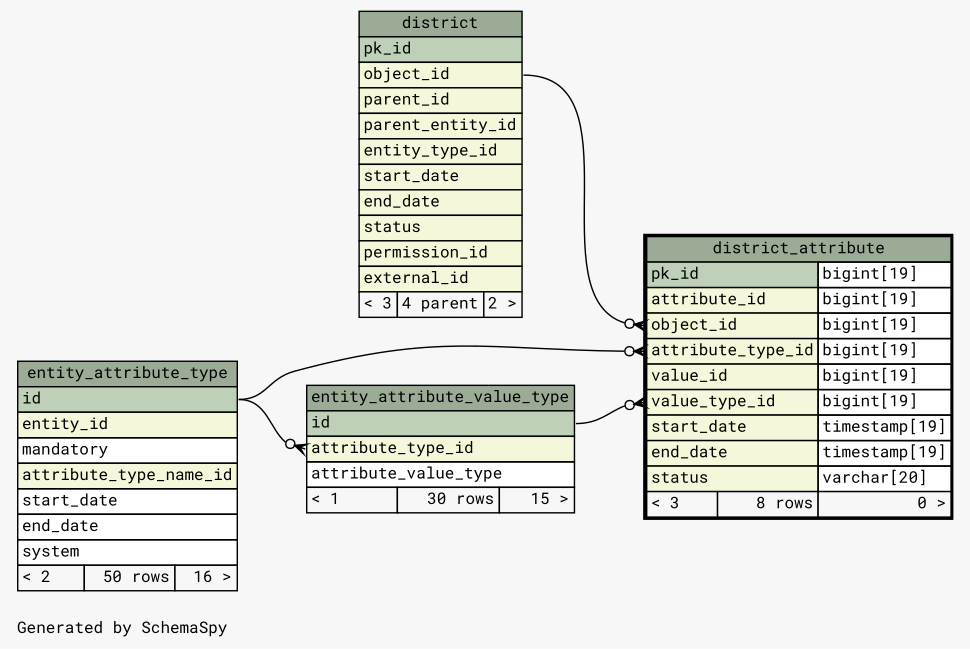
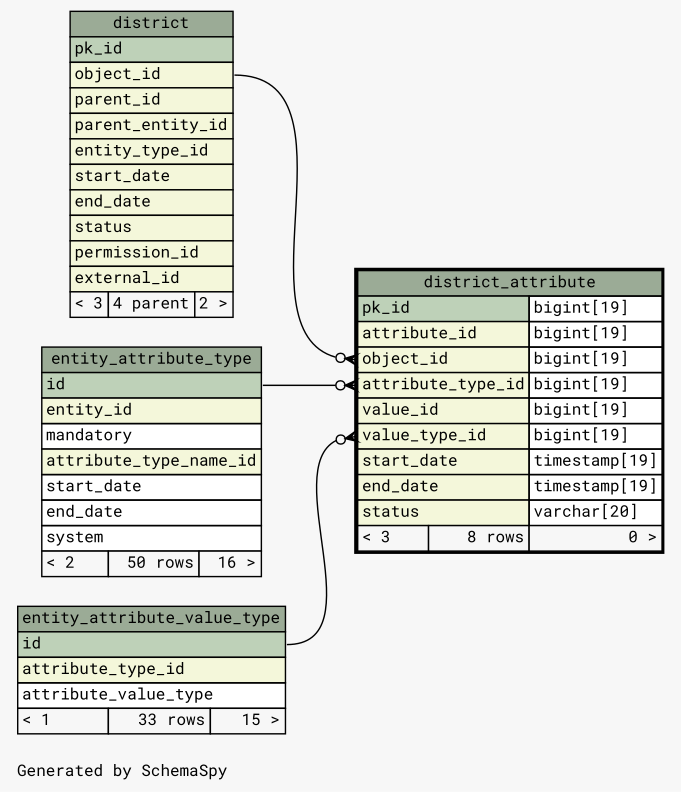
  digraph {
    bgcolor="#f7f7f7"
    fontname="Roboto Mono"
    fontsize=11
    label="\nGenerated by SchemaSpy"
    labeljust=l
    nodesep=0.18
    rankdir=RL
    ranksep=0.46
    node [fontname="Roboto Mono" fontsize=11 shape=plaintext]
    edge [arrowhead=none arrowsize=0.8 arrowtail=crowodot dir=back fontname="Roboto Mono" headport="id:e" tailport="attribute_type_id:w"]
    n1 [label=<     <TABLE BORDER="2" CELLBORDER="1" CELLSPACING="0" BGCOLOR="#ffffff">       <TR><TD COLSPAN="3" BGCOLOR="#9bab96" ALIGN="CENTER">district_attribute</TD></TR>       <TR><TD PORT="pk_id" COLSPAN="2" BGCOLOR="#bed1b8" ALIGN="LEFT">pk_id</TD><TD PORT="pk_id.type" ALIGN="LEFT">bigint[19]</TD></TR>       <TR><TD PORT="attribute_id" COLSPAN="2" BGCOLOR="#f4f7da" ALIGN="LEFT">attribute_id</TD><TD PORT="attribute_id.type" ALIGN="LEFT">bigint[19]</TD></TR>       <TR><TD PORT="object_id" COLSPAN="2" BGCOLOR="#f4f7da" ALIGN="LEFT">object_id</TD><TD PORT="object_id.type" ALIGN="LEFT">bigint[19]</TD></TR>       <TR><TD PORT="attribute_type_id" COLSPAN="2" BGCOLOR="#f4f7da" ALIGN="LEFT">attribute_type_id</TD><TD PORT="attribute_type_id.type" ALIGN="LEFT">bigint[19]</TD></TR>       <TR><TD PORT="value_id" COLSPAN="2" BGCOLOR="#f4f7da" ALIGN="LEFT">value_id</TD><TD PORT="value_id.type" ALIGN="LEFT">bigint[19]</TD></TR>       <TR><TD PORT="value_type_id" COLSPAN="2" BGCOLOR="#f4f7da" ALIGN="LEFT">value_type_id</TD><TD PORT="value_type_id.type" ALIGN="LEFT">bigint[19]</TD></TR>       <TR><TD PORT="start_date" COLSPAN="2" BGCOLOR="#f4f7da" ALIGN="LEFT">start_date</TD><TD PORT="start_date.type" ALIGN="LEFT">timestamp[19]</TD></TR>       <TR><TD PORT="end_date" COLSPAN="2" BGCOLOR="#f4f7da" ALIGN="LEFT">end_date</TD><TD PORT="end_date.type" ALIGN="LEFT">timestamp[19]</TD></TR>       <TR><TD PORT="status" COLSPAN="2" BGCOLOR="#f4f7da" ALIGN="LEFT">status</TD><TD PORT="status.type" ALIGN="LEFT">varchar[20]</TD></TR>       <TR><TD ALIGN="LEFT" BGCOLOR="#f7f7f7">&lt; 3</TD><TD ALIGN="RIGHT" BGCOLOR="#f7f7f7">8 rows</TD><TD ALIGN="RIGHT" BGCOLOR="#f7f7f7">0 &gt;</TD></TR>     </TABLE>>]
    n2 [label=<     <TABLE BORDER="0" CELLBORDER="1" CELLSPACING="0" BGCOLOR="#ffffff">       <TR><TD COLSPAN="3" BGCOLOR="#9bab96" ALIGN="CENTER">entity_attribute_type</TD></TR>       <TR><TD PORT="id" COLSPAN="3" BGCOLOR="#bed1b8" ALIGN="LEFT">id</TD></TR>       <TR><TD PORT="entity_id" COLSPAN="3" BGCOLOR="#f4f7da" ALIGN="LEFT">entity_id</TD></TR>       <TR><TD PORT="mandatory" COLSPAN="3" ALIGN="LEFT">mandatory</TD></TR>       <TR><TD PORT="attribute_type_name_id" COLSPAN="3" BGCOLOR="#f4f7da" ALIGN="LEFT">attribute_type_name_id</TD></TR>       <TR><TD PORT="start_date" COLSPAN="3" ALIGN="LEFT">start_date</TD></TR>       <TR><TD PORT="end_date" COLSPAN="3" ALIGN="LEFT">end_date</TD></TR>       <TR><TD PORT="system" COLSPAN="3" ALIGN="LEFT">system</TD></TR>       <TR><TD ALIGN="LEFT" BGCOLOR="#f7f7f7">&lt; 2</TD><TD ALIGN="RIGHT" BGCOLOR="#f7f7f7">50 rows</TD><TD ALIGN="RIGHT" BGCOLOR="#f7f7f7">16 &gt;</TD></TR>     </TABLE>>]
    n3 [label=<     <TABLE BORDER="0" CELLBORDER="1" CELLSPACING="0" BGCOLOR="#ffffff">       <TR><TD COLSPAN="3" BGCOLOR="#9bab96" ALIGN="CENTER">district</TD></TR>       <TR><TD PORT="pk_id" COLSPAN="3" BGCOLOR="#bed1b8" ALIGN="LEFT">pk_id</TD></TR>       <TR><TD PORT="object_id" COLSPAN="3" BGCOLOR="#f4f7da" ALIGN="LEFT">object_id</TD></TR>       <TR><TD PORT="parent_id" COLSPAN="3" BGCOLOR="#f4f7da" ALIGN="LEFT">parent_id</TD></TR>       <TR><TD PORT="parent_entity_id" COLSPAN="3" BGCOLOR="#f4f7da" ALIGN="LEFT">parent_entity_id</TD></TR>       <TR><TD PORT="entity_type_id" COLSPAN="3" BGCOLOR="#f4f7da" ALIGN="LEFT">entity_type_id</TD></TR>       <TR><TD PORT="start_date" COLSPAN="3" BGCOLOR="#f4f7da" ALIGN="LEFT">start_date</TD></TR>       <TR><TD PORT="end_date" COLSPAN="3" BGCOLOR="#f4f7da" ALIGN="LEFT">end_date</TD></TR>       <TR><TD PORT="status" COLSPAN="3" BGCOLOR="#f4f7da" ALIGN="LEFT">status</TD></TR>       <TR><TD PORT="permission_id" COLSPAN="3" BGCOLOR="#f4f7da" ALIGN="LEFT">permission_id</TD></TR>       <TR><TD PORT="external_id" COLSPAN="3" BGCOLOR="#f4f7da" ALIGN="LEFT">external_id</TD></TR>       <TR><TD ALIGN="LEFT" BGCOLOR="#f7f7f7">&lt; 3</TD><TD ALIGN="RIGHT" BGCOLOR="#f7f7f7">4 parent</TD><TD ALIGN="RIGHT" BGCOLOR="#f7f7f7">2 &gt;</TD></TR>     </TABLE>>]
-   n4 [label=<     <TABLE BORDER="0" CELLBORDER="1" CELLSPACING="0" BGCOLOR="#ffffff">       <TR><TD COLSPAN="3" BGCOLOR="#9bab96" ALIGN="CENTER">entity_attribute_value_type</TD></TR>       <TR><TD PORT="id" COLSPAN="3" BGCOLOR="#bed1b8" ALIGN="LEFT">id</TD></TR>       <TR><TD PORT="attribute_type_id" COLSPAN="3" BGCOLOR="#f4f7da" ALIGN="LEFT">attribute_type_id</TD></TR>       <TR><TD PORT="attribute_value_type" COLSPAN="3" ALIGN="LEFT">attribute_value_type</TD></TR>       <TR><TD ALIGN="LEFT" BGCOLOR="#f7f7f7">&lt; 1</TD><TD ALIGN="RIGHT" BGCOLOR="#f7f7f7">30 rows</TD><TD ALIGN="RIGHT" BGCOLOR="#f7f7f7">15 &gt;</TD></TR>     </TABLE>>]
+   n4 [label=<     <TABLE BORDER="0" CELLBORDER="1" CELLSPACING="0" BGCOLOR="#ffffff">       <TR><TD COLSPAN="3" BGCOLOR="#9bab96" ALIGN="CENTER">entity_attribute_value_type</TD></TR>       <TR><TD PORT="id" COLSPAN="3" BGCOLOR="#bed1b8" ALIGN="LEFT">id</TD></TR>       <TR><TD PORT="attribute_type_id" COLSPAN="3" BGCOLOR="#f4f7da" ALIGN="LEFT">attribute_type_id</TD></TR>       <TR><TD PORT="attribute_value_type" COLSPAN="3" ALIGN="LEFT">attribute_value_type</TD></TR>       <TR><TD ALIGN="LEFT" BGCOLOR="#f7f7f7">&lt; 1</TD><TD ALIGN="RIGHT" BGCOLOR="#f7f7f7">33 rows</TD><TD ALIGN="RIGHT" BGCOLOR="#f7f7f7">15 &gt;</TD></TR>     </TABLE>>]
    n1 -> n2
    n1 -> n3 [headport="object_id:e" tailport="object_id:w"]
    n1 -> n4 [tailport="value_type_id:w"]
-   n4 -> n2
  }
